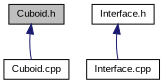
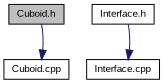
  digraph {
    fontname="Liberation Sans"
    node [color=black fillcolor=white fontname="Liberation Sans" fontsize=10 shape=record style=filled]
    edge [color=midnightblue dir=back fontname="Liberation Sans" fontsize=10 labelfontname=Helvetica labelfontsize=10 style=solid]
    n1 [fillcolor=grey75 fontcolor=black height=0.2 label="Cuboid.h" width=0.4]
    n2 [height=0.2 label="Cuboid.cpp" width=0.4]
    n3 [height=0.2 label="Interface.h" width=0.4]
    n4 [height=0.2 label="Interface.cpp" width=0.4]
-   n1 -> n2
-   n3 -> n4
+   n2 -> n1
+   n4 -> n3
  }
